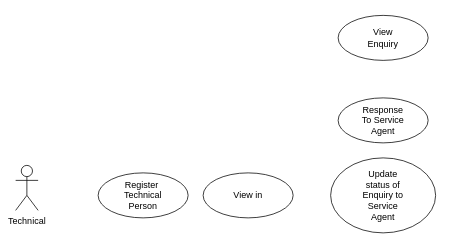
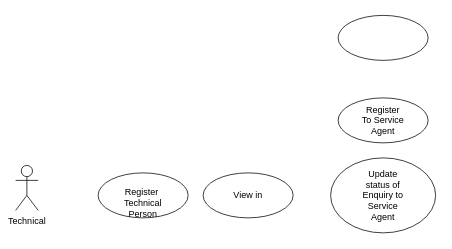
  <mxCell id="0" />
  <mxCell id="1" parent="0" />
  <mxCell id="2" value="Technical" style="shape=umlActor;verticalLabelPosition=bottom;verticalAlign=top;html=1;outlineConnect=0;" vertex="1" parent="1"><mxGeometry x="20" y="220" width="30" height="60" as="geometry" /></mxCell>
  <mxCell id="3" value="" style="ellipse;whiteSpace=wrap;html=1;" vertex="1" parent="1"><mxGeometry x="130" y="230" width="120" height="60" as="geometry" /></mxCell>
- <mxCell id="4" value="Register&amp;nbsp;&lt;br&gt;Technical Person" style="text;html=1;strokeColor=none;fillColor=none;align=center;verticalAlign=middle;whiteSpace=wrap;rounded=0;" vertex="1" parent="1"><mxGeometry x="160" y="245" width="60" height="30" as="geometry" /></mxCell>
+ <mxCell id="4" value="Register&amp;nbsp;&lt;br&gt;Technical Person" style="text;html=1;strokeColor=none;fillColor=none;align=center;verticalAlign=middle;whiteSpace=wrap;rounded=0;" vertex="1" parent="1"><mxGeometry x="160" y="255" width="60" height="30" as="geometry" /></mxCell>
  <mxCell id="5" value="" style="ellipse;whiteSpace=wrap;html=1;" vertex="1" parent="1"><mxGeometry x="270" y="230" width="120" height="60" as="geometry" /></mxCell>
  <mxCell id="6" value="View in" style="text;html=1;strokeColor=none;fillColor=none;align=center;verticalAlign=middle;whiteSpace=wrap;rounded=0;" vertex="1" parent="1"><mxGeometry x="300" y="245" width="60" height="30" as="geometry" /></mxCell>
  <mxCell id="7" value="" style="ellipse;whiteSpace=wrap;html=1;" vertex="1" parent="1"><mxGeometry x="450" y="20" width="120" height="60" as="geometry" /></mxCell>
- <mxCell id="8" value="View Enquiry" style="text;html=1;strokeColor=none;fillColor=none;align=center;verticalAlign=middle;whiteSpace=wrap;rounded=0;" vertex="1" parent="1"><mxGeometry x="480" y="35" width="60" height="30" as="geometry" /></mxCell>
  <mxCell id="9" value="" style="ellipse;whiteSpace=wrap;html=1;" vertex="1" parent="1"><mxGeometry x="450" y="130" width="120" height="60" as="geometry" /></mxCell>
- <mxCell id="10" value="Response To Service Agent" style="text;html=1;strokeColor=none;fillColor=none;align=center;verticalAlign=middle;whiteSpace=wrap;rounded=0;" vertex="1" parent="1"><mxGeometry x="480" y="145" width="60" height="30" as="geometry" /></mxCell>
+ <mxCell id="10" value="Register To Service Agent" style="text;html=1;strokeColor=none;fillColor=none;align=center;verticalAlign=middle;whiteSpace=wrap;rounded=0;" vertex="1" parent="1"><mxGeometry x="480" y="145" width="60" height="30" as="geometry" /></mxCell>
  <mxCell id="11" value="" style="ellipse;whiteSpace=wrap;html=1;" vertex="1" parent="1"><mxGeometry x="440" y="210" width="140" height="100" as="geometry" /></mxCell>
  <mxCell id="12" value="Update status of Enquiry to Service Agent" style="text;html=1;strokeColor=none;fillColor=none;align=center;verticalAlign=middle;whiteSpace=wrap;rounded=0;" vertex="1" parent="1"><mxGeometry x="480" y="245" width="60" height="30" as="geometry" /></mxCell>
